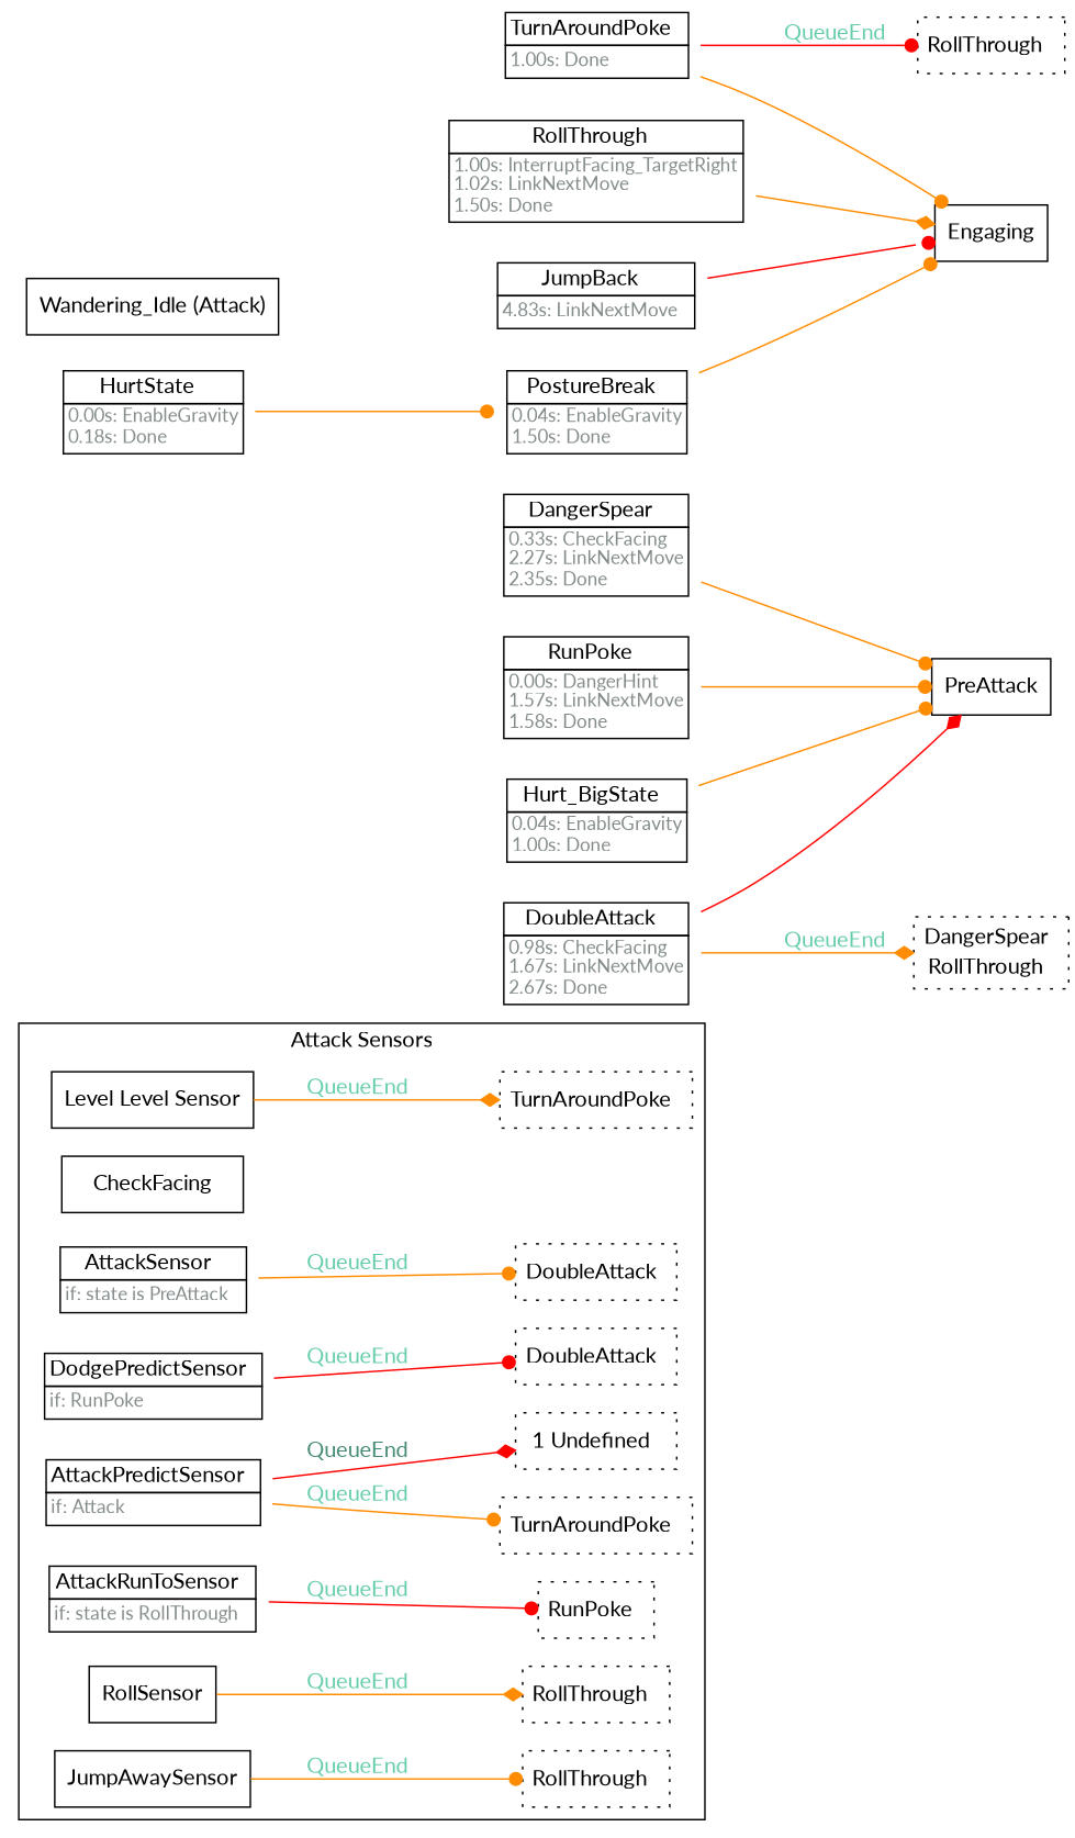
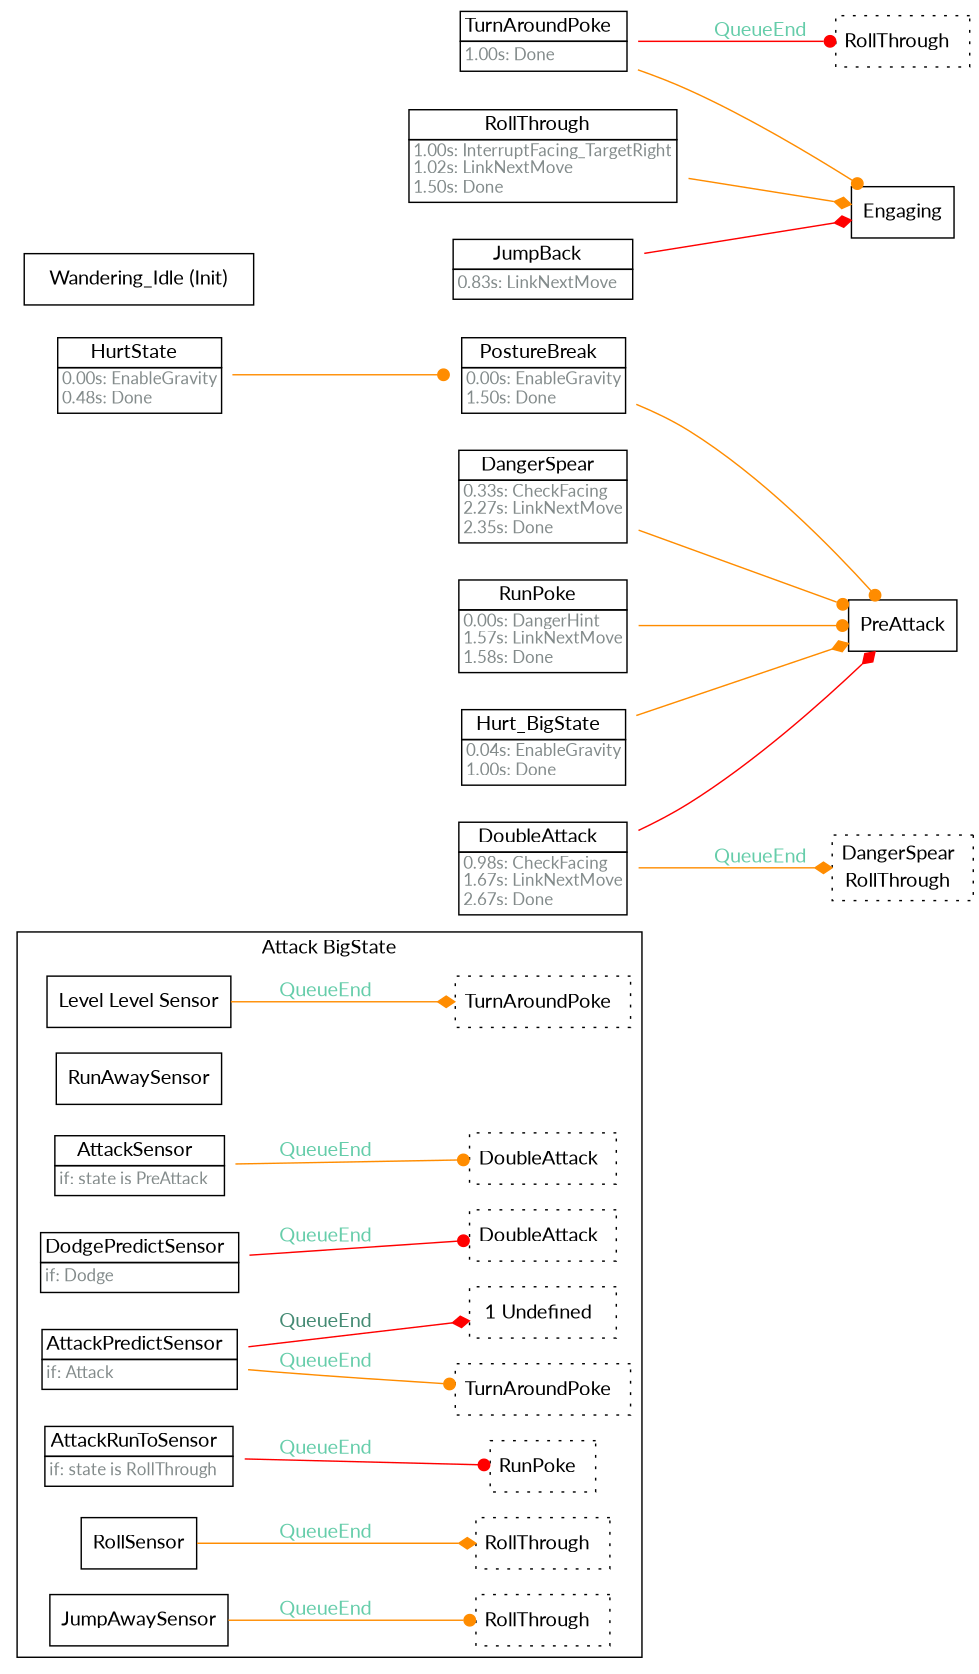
  strict digraph {
    fontname=Lato
    rankdir=LR
    node [fontname=Lato shape=box]
    edge [arrowhead=dot color=darkorange fontcolor=aquamarine3 fontname=Lato]
    n1 [label="Level Level Sensor"]
    n2 [label=<<TABLE border="0" cellborder="0" cellspacing="0" cellpadding="2"><TR><TD>TurnAroundPoke  </TD></TR></TABLE>> margin=0.05 style=dotted]
-   n3 [label=CheckFacing]
+   n3 [label=RunAwaySensor]
    n4 [label=<<TABLE border="0" cellborder="1" cellspacing="0" cellpadding="2"><TR><TD >AttackSensor  </TD></TR><TR><TD align="left" balign="left"><FONT point-size="12" color="azure4">if: state is PreAttack</FONT>  </TD></TR></TABLE>> shape=plaintext]
    n5 [label=<<TABLE border="0" cellborder="0" cellspacing="0" cellpadding="2"><TR><TD>DoubleAttack  </TD></TR></TABLE>> margin=0.05 style=dotted]
-   n6 [label=<<TABLE border="0" cellborder="1" cellspacing="0" cellpadding="2"><TR><TD >DodgePredictSensor  </TD></TR><TR><TD align="left" balign="left"><FONT point-size="12" color="azure4">if: RunPoke</FONT>  </TD></TR></TABLE>> shape=plaintext]
+   n6 [label=<<TABLE border="0" cellborder="1" cellspacing="0" cellpadding="2"><TR><TD >DodgePredictSensor  </TD></TR><TR><TD align="left" balign="left"><FONT point-size="12" color="azure4">if: Dodge</FONT>  </TD></TR></TABLE>> shape=plaintext]
    n7 [label=<<TABLE border="0" cellborder="0" cellspacing="0" cellpadding="2"><TR><TD>DoubleAttack  </TD></TR></TABLE>> margin=0.05 style=dotted]
    n8 [label=<<TABLE border="0" cellborder="1" cellspacing="0" cellpadding="2"><TR><TD >AttackPredictSensor  </TD></TR><TR><TD align="left" balign="left"><FONT point-size="12" color="azure4">if: Attack</FONT>  </TD></TR></TABLE>> shape=plaintext]
    n9 [label=<<TABLE border="0" cellborder="0" cellspacing="0" cellpadding="2"><TR><TD>TurnAroundPoke  </TD></TR></TABLE>> margin=0.05 style=dotted]
    n10 [label=<<TABLE border="0" cellborder="0" cellspacing="0" cellpadding="2"><TR><TD>1 Undefined  </TD></TR></TABLE>> style=dotted]
    n11 [label=<<TABLE border="0" cellborder="1" cellspacing="0" cellpadding="2"><TR><TD >AttackRunToSensor  </TD></TR><TR><TD align="left" balign="left"><FONT point-size="12" color="azure4">if: state is RollThrough</FONT>  </TD></TR></TABLE>> shape=plaintext]
    n12 [label=<<TABLE border="0" cellborder="0" cellspacing="0" cellpadding="2"><TR><TD>RunPoke  </TD></TR></TABLE>> margin=0.05 style=dotted]
    n13 [label=RollSensor]
    n14 [label=<<TABLE border="0" cellborder="0" cellspacing="0" cellpadding="2"><TR><TD>RollThrough  </TD></TR></TABLE>> margin=0.05 style=dotted]
    n15 [label=JumpAwaySensor]
    n16 [label=<<TABLE border="0" cellborder="0" cellspacing="0" cellpadding="2"><TR><TD>RollThrough  </TD></TR></TABLE>> margin=0.05 style=dotted]
    n17 [label=<<TABLE border="0" cellborder="1" cellspacing="0" cellpadding="2"><TR><TD >TurnAroundPoke  </TD></TR><TR><TD align="left" balign="left"><FONT point-size="12" color="azure4">1.00s: Done</FONT>  </TD></TR></TABLE>> shape=plaintext]
    Engaging
    n19 [label=<<TABLE border="0" cellborder="0" cellspacing="0" cellpadding="2"><TR><TD>RollThrough  </TD></TR></TABLE>> margin=0.05 style=dotted]
    n20 [label=<<TABLE border="0" cellborder="1" cellspacing="0" cellpadding="2"><TR><TD >DoubleAttack  </TD></TR><TR><TD align="left" balign="left"><FONT point-size="12" color="azure4">0.98s: CheckFacing<br/>1.67s: LinkNextMove<br/>2.67s: Done</FONT>  </TD></TR></TABLE>> shape=plaintext]
    PreAttack
    n22 [label=<<TABLE border="0" cellborder="0" cellspacing="0" cellpadding="2"><TR><TD>DangerSpear  </TD></TR><TR><TD>RollThrough  </TD></TR></TABLE>> margin=0.05 style=dotted]
    n23 [label=<<TABLE border="0" cellborder="1" cellspacing="0" cellpadding="2"><TR><TD >DangerSpear  </TD></TR><TR><TD align="left" balign="left"><FONT point-size="12" color="azure4">0.33s: CheckFacing<br/>2.27s: LinkNextMove<br/>2.35s: Done</FONT>  </TD></TR></TABLE>> shape=plaintext]
    n24 [label=<<TABLE border="0" cellborder="1" cellspacing="0" cellpadding="2"><TR><TD >RunPoke  </TD></TR><TR><TD align="left" balign="left"><FONT point-size="12" color="azure4">0.00s: DangerHint<br/>1.57s: LinkNextMove<br/>1.58s: Done</FONT>  </TD></TR></TABLE>> shape=plaintext]
-   n25 [label=<<TABLE border="0" cellborder="1" cellspacing="0" cellpadding="2"><TR><TD >HurtState  </TD></TR><TR><TD align="left" balign="left"><FONT point-size="12" color="azure4">0.00s: EnableGravity<br/>0.18s: Done</FONT>  </TD></TR></TABLE>> shape=plaintext]
-   n26 [label=<<TABLE border="0" cellborder="1" cellspacing="0" cellpadding="2"><TR><TD >PostureBreak  </TD></TR><TR><TD align="left" balign="left"><FONT point-size="12" color="azure4">0.04s: EnableGravity<br/>1.50s: Done</FONT>  </TD></TR></TABLE>> shape=plaintext]
+   n25 [label=<<TABLE border="0" cellborder="1" cellspacing="0" cellpadding="2"><TR><TD >HurtState  </TD></TR><TR><TD align="left" balign="left"><FONT point-size="12" color="azure4">0.00s: EnableGravity<br/>0.48s: Done</FONT>  </TD></TR></TABLE>> shape=plaintext]
+   n26 [label=<<TABLE border="0" cellborder="1" cellspacing="0" cellpadding="2"><TR><TD >PostureBreak  </TD></TR><TR><TD align="left" balign="left"><FONT point-size="12" color="azure4">0.00s: EnableGravity<br/>1.50s: Done</FONT>  </TD></TR></TABLE>> shape=plaintext]
    n27 [label=<<TABLE border="0" cellborder="1" cellspacing="0" cellpadding="2"><TR><TD >Hurt_BigState  </TD></TR><TR><TD align="left" balign="left"><FONT point-size="12" color="azure4">0.04s: EnableGravity<br/>1.00s: Done</FONT>  </TD></TR></TABLE>> shape=plaintext]
-   n28 [label=<<TABLE border="0" cellborder="1" cellspacing="0" cellpadding="2"><TR><TD >JumpBack  </TD></TR><TR><TD align="left" balign="left"><FONT point-size="12" color="azure4">4.83s: LinkNextMove</FONT>  </TD></TR></TABLE>> shape=plaintext]
+   n28 [label=<<TABLE border="0" cellborder="1" cellspacing="0" cellpadding="2"><TR><TD >JumpBack  </TD></TR><TR><TD align="left" balign="left"><FONT point-size="12" color="azure4">0.83s: LinkNextMove</FONT>  </TD></TR></TABLE>> shape=plaintext]
    n29 [label=<<TABLE border="0" cellborder="1" cellspacing="0" cellpadding="2"><TR><TD >RollThrough  </TD></TR><TR><TD align="left" balign="left"><FONT point-size="12" color="azure4">1.00s: InterruptFacing_TargetRight<br/>1.02s: LinkNextMove<br/>1.50s: Done</FONT>  </TD></TR></TABLE>> shape=plaintext]
-   n30 [label="Wandering_Idle (Attack)"]
+   n30 [label="Wandering_Idle (Init)"]
    subgraph cluster_1 {
-     label="Attack Sensors"
+     label="Attack BigState"
      rank=sink
      n1
      n2
      n3
      n4
      n5
      n6
      n7
      n8
      n9
      n10
      n11
      n12
      n13
      n14
      n15
      n16
    }
    n1 -> n2 [arrowhead=diamond label=QueueEnd]
    n4 -> n5 [label=QueueEnd]
    n6 -> n7 [color=red label=QueueEnd]
    n8 -> n9 [label=QueueEnd]
    n8 -> n10 [arrowhead=diamond color=red fontcolor=aquamarine4 label=QueueEnd]
    n11 -> n12 [color=red label=QueueEnd]
    n13 -> n14 [arrowhead=diamond label=QueueEnd]
    n15 -> n16 [label=QueueEnd]
    n17 -> Engaging [fontcolor=cornsilk3]
    n17 -> n19 [color=red label=QueueEnd]
    n20 -> PreAttack [arrowhead=diamond color=red fontcolor=cornsilk3]
    n20 -> n22 [arrowhead=diamond label=QueueEnd]
    n23 -> PreAttack [fontcolor=cornsilk3]
    n24 -> PreAttack [fontcolor=cornsilk3]
    n25 -> n26 [fontcolor=cornsilk3]
-   n26 -> Engaging [fontcolor=cornsilk3]
-   n27 -> PreAttack [fontcolor=cornsilk3]
-   n28 -> Engaging [color=red fontcolor=cornsilk3]
+   n26 -> PreAttack [fontcolor=cornsilk3]
+   n27 -> PreAttack [arrowhead=diamond fontcolor=cornsilk3]
+   n28 -> Engaging [arrowhead=diamond color=red fontcolor=cornsilk3]
    n29 -> Engaging [arrowhead=diamond fontcolor=cornsilk3]
  }
